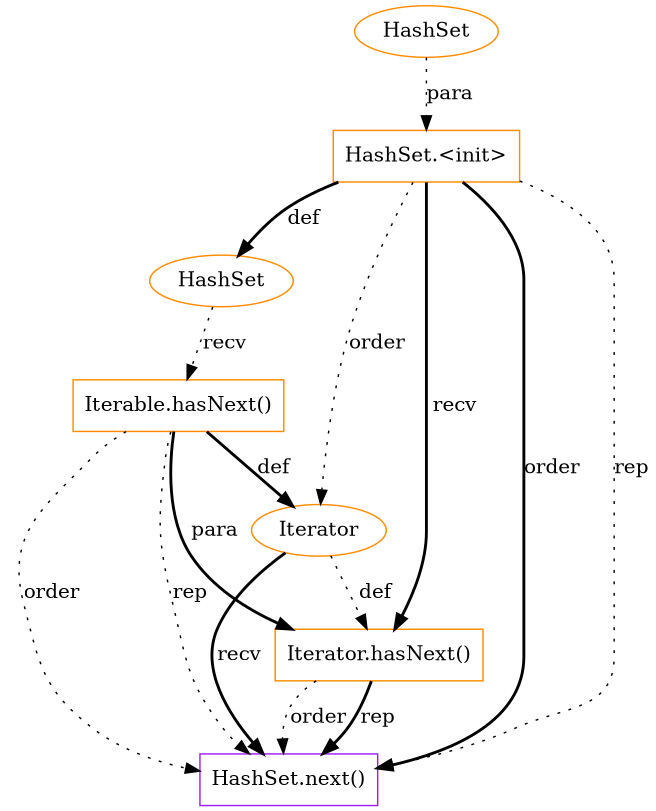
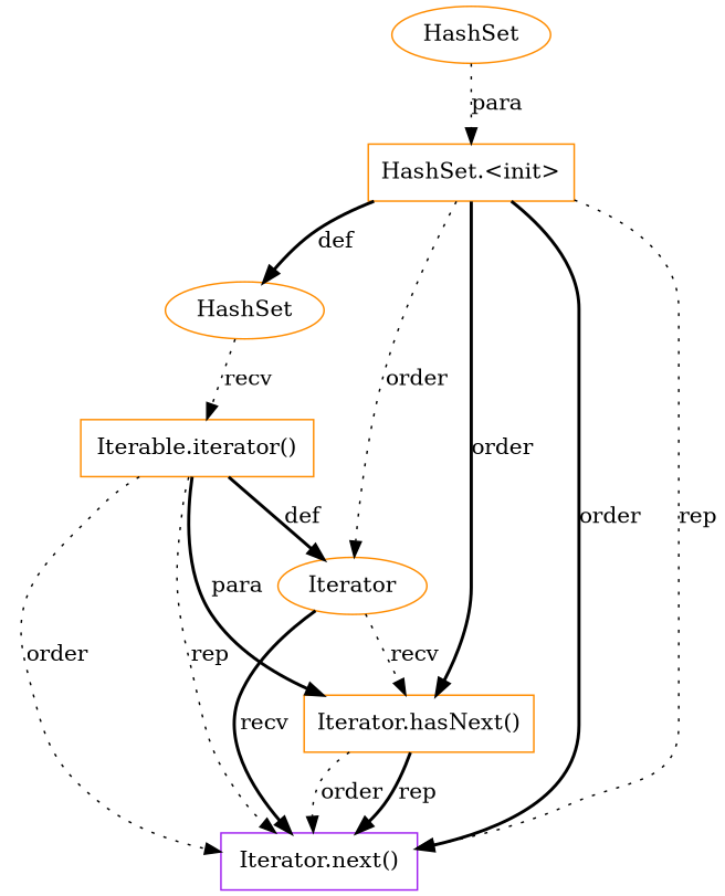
  digraph {
    node [color=darkorange shape=box]
    edge [style=dotted]
-   n1 [color=purple label="HashSet.next()"]
+   n1 [color=purple label="Iterator.next()"]
    n2 [label=Iterator shape=ellipse]
    n3 [label="Iterator.hasNext()"]
-   n4 [label="Iterable.hasNext()"]
+   n4 [label="Iterable.iterator()"]
    n5 [label=HashSet shape=ellipse]
    n6 [label="HashSet.<init>"]
    n7 [label=HashSet shape=ellipse]
    n2 -> n1 [label=recv style=bold]
-   n2 -> n3 [label=def]
+   n2 -> n3 [label=recv]
    n3 -> n1 [label=order]
    n3 -> n1 [label=rep style=bold]
    n4 -> n1 [label=order]
    n4 -> n1 [label=rep]
    n4 -> n2 [label=def style=bold]
    n4 -> n3 [label=para style=bold]
    n5 -> n4 [label=recv]
    n6 -> n1 [label=order style=bold]
    n6 -> n1 [label=rep]
    n6 -> n2 [label=order]
-   n6 -> n3 [label=recv style=bold]
+   n6 -> n3 [label=order style=bold]
    n6 -> n5 [label=def style=bold]
    n7 -> n6 [label=para]
  }
